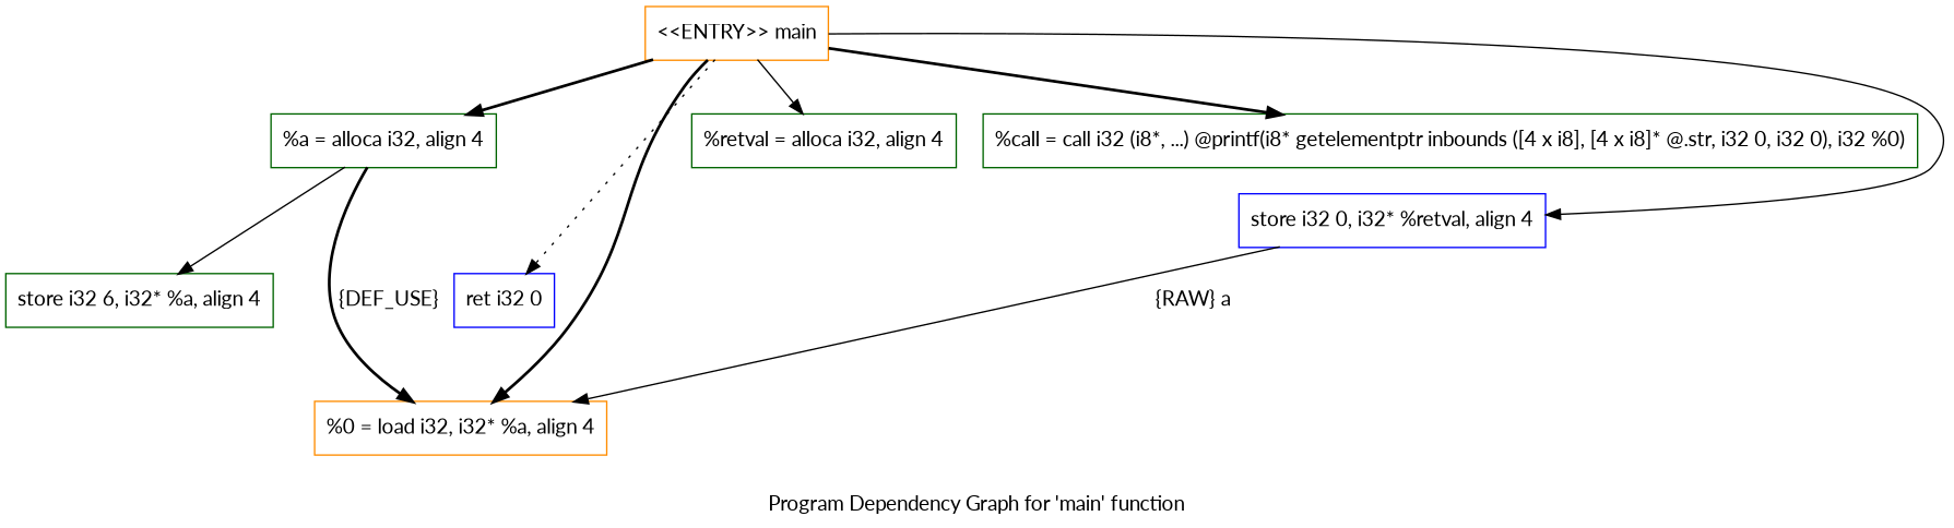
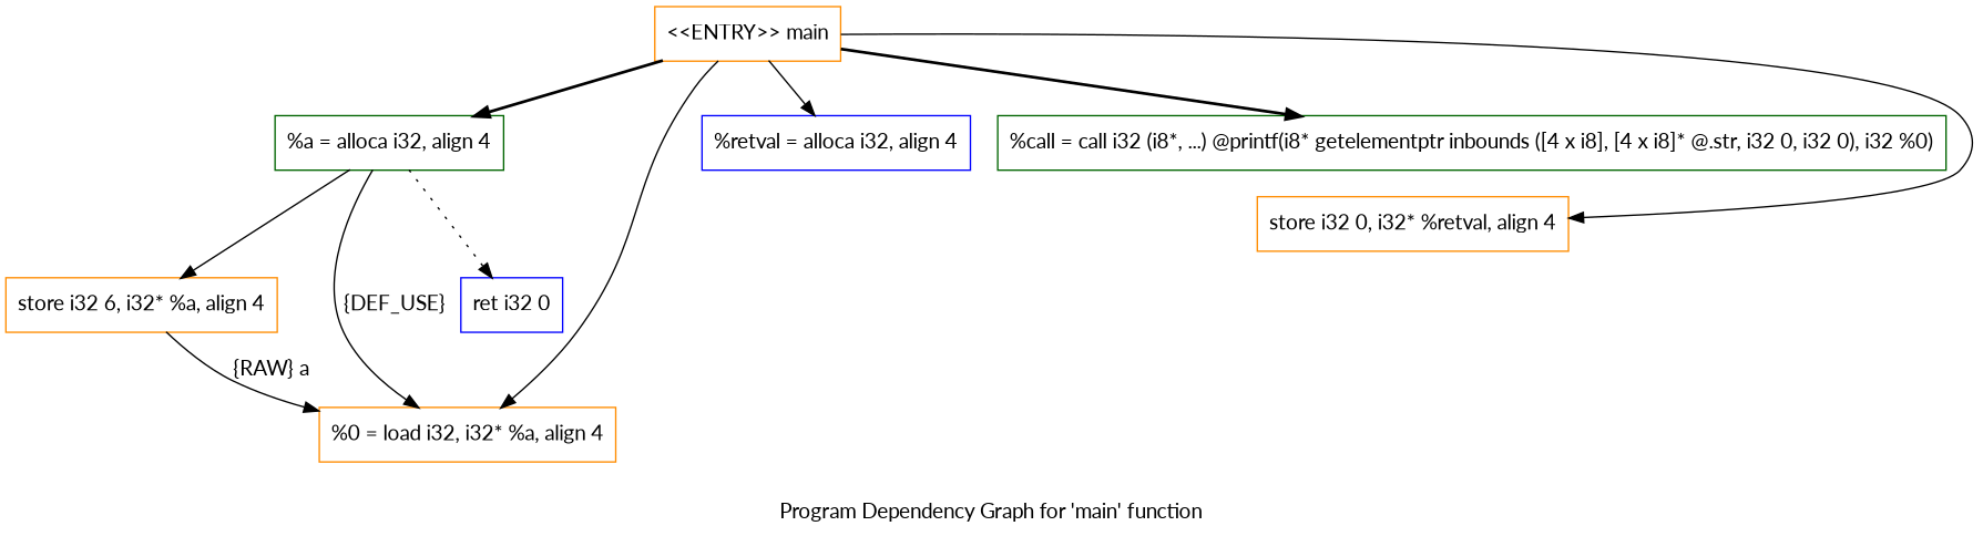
  digraph {
    fontname=Lato
    label="Program Dependency Graph for 'main' function"
    node [color=darkgreen fontname=Lato shape=record]
    edge [fontname=Lato style=solid]
    n1 [label="{  %a = alloca i32, align 4}"]
    n2 [color=darkorange label="{  %0 = load i32, i32* %a, align 4}"]
-   n3 [label="{  store i32 6, i32* %a, align 4}"]
+   n3 [color=darkorange label="{  store i32 6, i32* %a, align 4}"]
    n4 [color=darkorange label="{\<\<ENTRY\>\> main}"]
-   n5 [label="{  %retval = alloca i32, align 4}"]
-   n6 [color=blue label="{  store i32 0, i32* %retval, align 4}"]
+   n5 [color=blue label="{  %retval = alloca i32, align 4}"]
+   n6 [color=darkorange label="{  store i32 0, i32* %retval, align 4}"]
    n7 [label="{  %call = call i32 (i8*, ...) @printf(i8* getelementptr inbounds ([4 x i8], [4 x i8]* @.str, i32 0, i32 0), i32 %0)}"]
    n8 [color=blue label="{  ret i32 0}"]
-   n1 -> n2 [label="{DEF_USE}" style=bold]
+   n1 -> n2 [label="{DEF_USE}"]
    n1 -> n3
-   n6 -> n2 [label="{RAW} a"]
+   n3 -> n2 [label="{RAW} a"]
    n4 -> n1 [style=bold]
-   n4 -> n2 [style=bold]
+   n4 -> n2
    n4 -> n5
    n4 -> n6
    n4 -> n7 [style=bold]
-   n4 -> n8 [style=dotted]
+   n1 -> n8 [style=dotted]
  }
